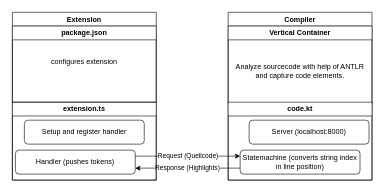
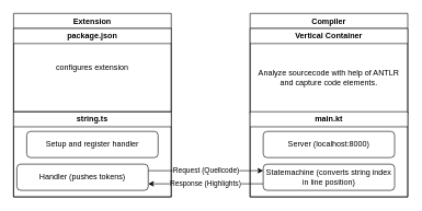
  <mxCell id="0" />
  <mxCell id="1" parent="0" />
  <mxCell id="2" value="Request (Quellcode)" style="endArrow=classic;html=1;rounded=0;exitX=1;exitY=0.25;exitDx=0;exitDy=0;entryX=0;entryY=0.25;entryDx=0;entryDy=0;" edge="1" parent="1" source="7" target="15"><mxGeometry width="50" height="50" relative="1" as="geometry"><mxPoint x="230" y="250" as="sourcePoint" /><mxPoint x="430" y="250" as="targetPoint" /></mxGeometry></mxCell>
  <mxCell id="3" value="Response (Highlights)" style="endArrow=classic;html=1;rounded=0;entryX=1;entryY=0.75;entryDx=0;entryDy=0;exitX=0;exitY=0.75;exitDx=0;exitDy=0;" edge="1" parent="1" source="15" target="7"><mxGeometry width="50" height="50" relative="1" as="geometry"><mxPoint x="440" y="250" as="sourcePoint" /><mxPoint x="240" y="240" as="targetPoint" /></mxGeometry></mxCell>
  <mxCell id="4" value="Extension" style="swimlane;whiteSpace=wrap;html=1;" vertex="1" parent="1"><mxGeometry x="20" y="20" width="240" height="280" as="geometry" /></mxCell>
- <mxCell id="5" value="extension.ts" style="swimlane;whiteSpace=wrap;html=1;" vertex="1" parent="4"><mxGeometry y="150" width="240" height="130" as="geometry" /></mxCell>
+ <mxCell id="5" value="string.ts" style="swimlane;whiteSpace=wrap;html=1;" vertex="1" parent="4"><mxGeometry y="150" width="240" height="130" as="geometry" /></mxCell>
  <mxCell id="6" value="Setup and register handler" style="rounded=1;whiteSpace=wrap;html=1;" vertex="1" parent="5"><mxGeometry x="20" y="30" width="200" height="40" as="geometry" /></mxCell>
  <mxCell id="7" value="Handler (pushes tokens)" style="rounded=1;whiteSpace=wrap;html=1;" vertex="1" parent="5"><mxGeometry x="5" y="80" width="200" height="40" as="geometry" /></mxCell>
  <mxCell id="8" value="package.json" style="swimlane;whiteSpace=wrap;html=1;" vertex="1" parent="4"><mxGeometry y="23" width="240" height="127" as="geometry" /></mxCell>
  <mxCell id="9" value="configures extension" style="text;html=1;strokeColor=none;fillColor=none;align=center;verticalAlign=middle;whiteSpace=wrap;rounded=0;" vertex="1" parent="8"><mxGeometry x="10" y="15" width="220" height="90" as="geometry" /></mxCell>
  <mxCell id="10" value="Compiler" style="swimlane;whiteSpace=wrap;html=1;" vertex="1" parent="1"><mxGeometry x="380" y="20" width="240" height="280" as="geometry" /></mxCell>
  <mxCell id="11" value="Vertical Container" style="swimlane;whiteSpace=wrap;html=1;" vertex="1" parent="10"><mxGeometry y="23" width="240" height="130" as="geometry" /></mxCell>
  <mxCell id="12" value="Analyze sourcecode with help of ANTLR and capture code elements." style="text;html=1;strokeColor=none;fillColor=none;align=center;verticalAlign=middle;whiteSpace=wrap;rounded=0;" vertex="1" parent="11"><mxGeometry x="10" y="30" width="220" height="90" as="geometry" /></mxCell>
- <mxCell id="13" value="code.kt" style="swimlane;whiteSpace=wrap;html=1;" vertex="1" parent="10"><mxGeometry y="150" width="240" height="130" as="geometry" /></mxCell>
- <mxCell id="14" value="&lt;div&gt;Server (localhost:8000)&lt;/div&gt;" style="rounded=1;whiteSpace=wrap;html=1;" vertex="1" parent="13"><mxGeometry x="35" y="30" width="200" height="40" as="geometry" /></mxCell>
+ <mxCell id="13" value="main.kt" style="swimlane;whiteSpace=wrap;html=1;" vertex="1" parent="10"><mxGeometry y="150" width="240" height="130" as="geometry" /></mxCell>
+ <mxCell id="14" value="&lt;div&gt;Server (localhost:8000)&lt;/div&gt;" style="rounded=1;whiteSpace=wrap;html=1;" vertex="1" parent="13"><mxGeometry x="20" y="30" width="200" height="40" as="geometry" /></mxCell>
  <mxCell id="15" value="Statemachine (converts string index in line position)" style="rounded=1;whiteSpace=wrap;html=1;" vertex="1" parent="13"><mxGeometry x="20" y="80" width="200" height="40" as="geometry" /></mxCell>
